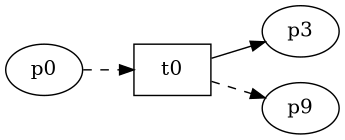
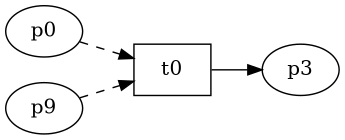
  digraph {
    rankdir=LR
    edge [style=dashed]
    n1 [label=p0]
    t0 [shape=box]
    n3 [label=p3]
    n4 [label=p9]
    n1 -> t0
    t0 -> n3 [style=solid]
-   t0 -> n4
+   n4 -> t0
  }
